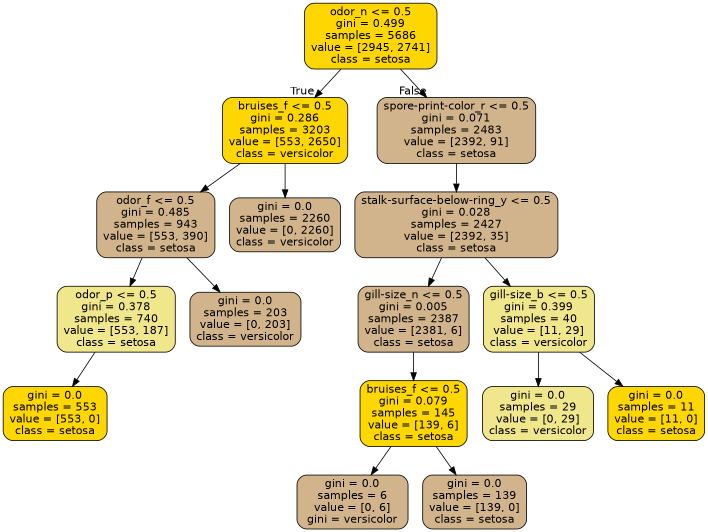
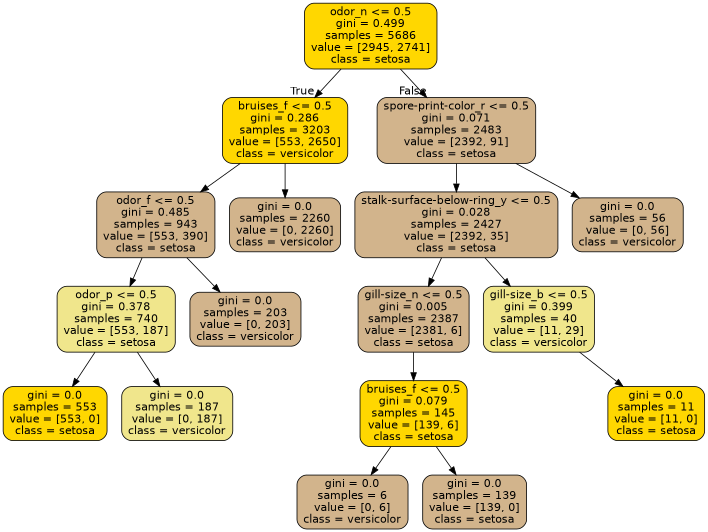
  digraph {
    node [color=black fillcolor=tan fontname=helvetica shape=box style="filled, rounded"]
    edge [fontname=helvetica]
    n1 [fillcolor=gold label="odor_n <= 0.5\ngini = 0.499\nsamples = 5686\nvalue = [2945, 2741]\nclass = setosa"]
    n2 [fillcolor=gold label="bruises_f <= 0.5\ngini = 0.286\nsamples = 3203\nvalue = [553, 2650]\nclass = versicolor"]
    n3 [label="spore-print-color_r <= 0.5\ngini = 0.071\nsamples = 2483\nvalue = [2392, 91]\nclass = setosa"]
    n4 [label="odor_f <= 0.5\ngini = 0.485\nsamples = 943\nvalue = [553, 390]\nclass = setosa"]
    n5 [label="gini = 0.0\nsamples = 2260\nvalue = [0, 2260]\nclass = versicolor"]
    n6 [label="stalk-surface-below-ring_y <= 0.5\ngini = 0.028\nsamples = 2427\nvalue = [2392, 35]\nclass = setosa"]
+   n7 [label="gini = 0.0\nsamples = 56\nvalue = [0, 56]\nclass = versicolor"]
    n8 [fillcolor=khaki label="odor_p <= 0.5\ngini = 0.378\nsamples = 740\nvalue = [553, 187]\nclass = setosa"]
    n9 [label="gini = 0.0\nsamples = 203\nvalue = [0, 203]\nclass = versicolor"]
    n10 [fillcolor=gold label="gini = 0.0\nsamples = 553\nvalue = [553, 0]\nclass = setosa"]
+   n11 [fillcolor=khaki label="gini = 0.0\nsamples = 187\nvalue = [0, 187]\nclass = versicolor"]
    n12 [label="gill-size_n <= 0.5\ngini = 0.005\nsamples = 2387\nvalue = [2381, 6]\nclass = setosa"]
    n13 [fillcolor=khaki label="gill-size_b <= 0.5\ngini = 0.399\nsamples = 40\nvalue = [11, 29]\nclass = versicolor"]
    n14 [fillcolor=gold label="bruises_f <= 0.5\ngini = 0.079\nsamples = 145\nvalue = [139, 6]\nclass = setosa"]
-   n15 [fillcolor=khaki label="gini = 0.0\nsamples = 29\nvalue = [0, 29]\nclass = versicolor"]
    n16 [fillcolor=gold label="gini = 0.0\nsamples = 11\nvalue = [11, 0]\nclass = setosa"]
-   n17 [label="gini = 0.0\nsamples = 6\nvalue = [0, 6]\ngini = versicolor"]
+   n17 [label="gini = 0.0\nsamples = 6\nvalue = [0, 6]\nclass = versicolor"]
    n18 [label="gini = 0.0\nsamples = 139\nvalue = [139, 0]\nclass = setosa"]
    n1 -> n2 [headlabel=True labelangle=45 labeldistance=2.5]
    n1 -> n3 [headlabel=False labelangle=-45 labeldistance=2.5]
    n2 -> n4
    n2 -> n5
    n3 -> n6
+   n3 -> n7
    n4 -> n8
    n4 -> n9
    n6 -> n12
    n6 -> n13
    n8 -> n10
+   n8 -> n11
    n12 -> n14
-   n13 -> n15
    n13 -> n16
    n14 -> n17
    n14 -> n18
  }
